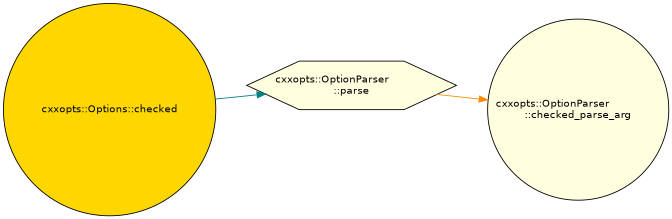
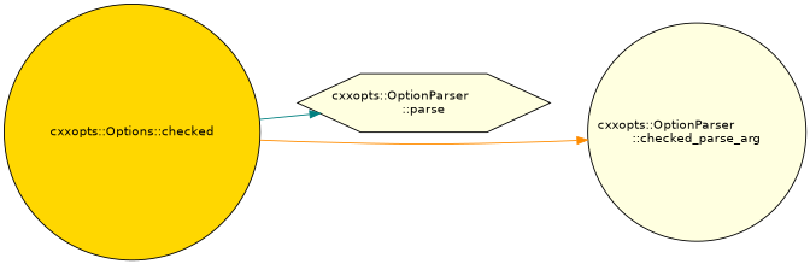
  digraph {
    rankdir=RL
    node [color=black fillcolor=lightyellow fontname=Helvetica fontsize=12 shape=circle style=filled]
    edge [dir=back fontname=Helvetica fontsize=12 labelfontname=Helvetica labelfontsize=12 style=solid]
    n1 [fontcolor=black height=0.2 label="cxxopts::OptionParser\l::checked_parse_arg" width=0.4]
    n2 [height=0.2 label="cxxopts::OptionParser\l::parse" shape=hexagon width=0.4]
    n3 [fillcolor=gold height=0.2 label="cxxopts::Options::checked" width=0.4]
-   n1 -> n2 [color=darkorange]
+   n1 -> n3 [color=darkorange]
    n2 -> n3 [color=teal]
  }
